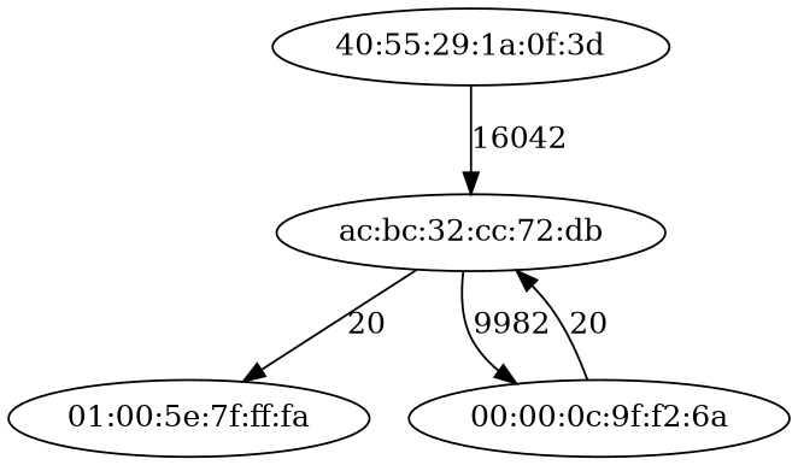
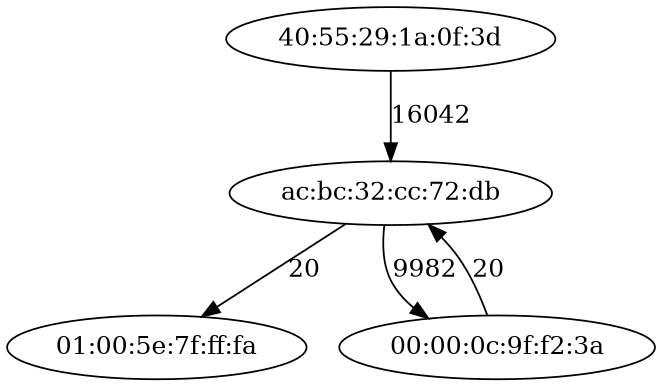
  digraph {
    fontname="DejaVu Serif"
    node [fontname="DejaVu Serif"]
    edge [fontname="DejaVu Serif"]
    n1 [label="40:55:29:1a:0f:3d"]
    "ac:bc:32:cc:72:db"
    "01:00:5e:7f:ff:fa"
-   "00:00:0c:9f:f2:6a"
+   "00:00:0c:9f:f2:6a" [label="00:00:0c:9f:f2:3a"]
    n1 -> "ac:bc:32:cc:72:db" [label=16042]
    "ac:bc:32:cc:72:db" -> "01:00:5e:7f:ff:fa" [label=20]
    "ac:bc:32:cc:72:db" -> "00:00:0c:9f:f2:6a" [label=9982]
    "00:00:0c:9f:f2:6a" -> "ac:bc:32:cc:72:db" [label=20]
  }
